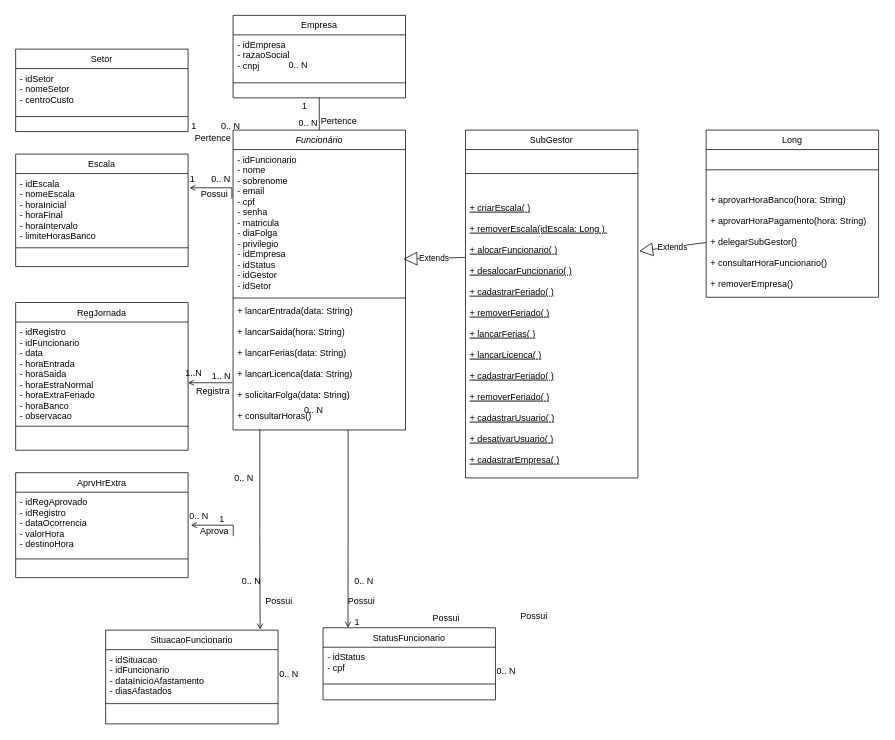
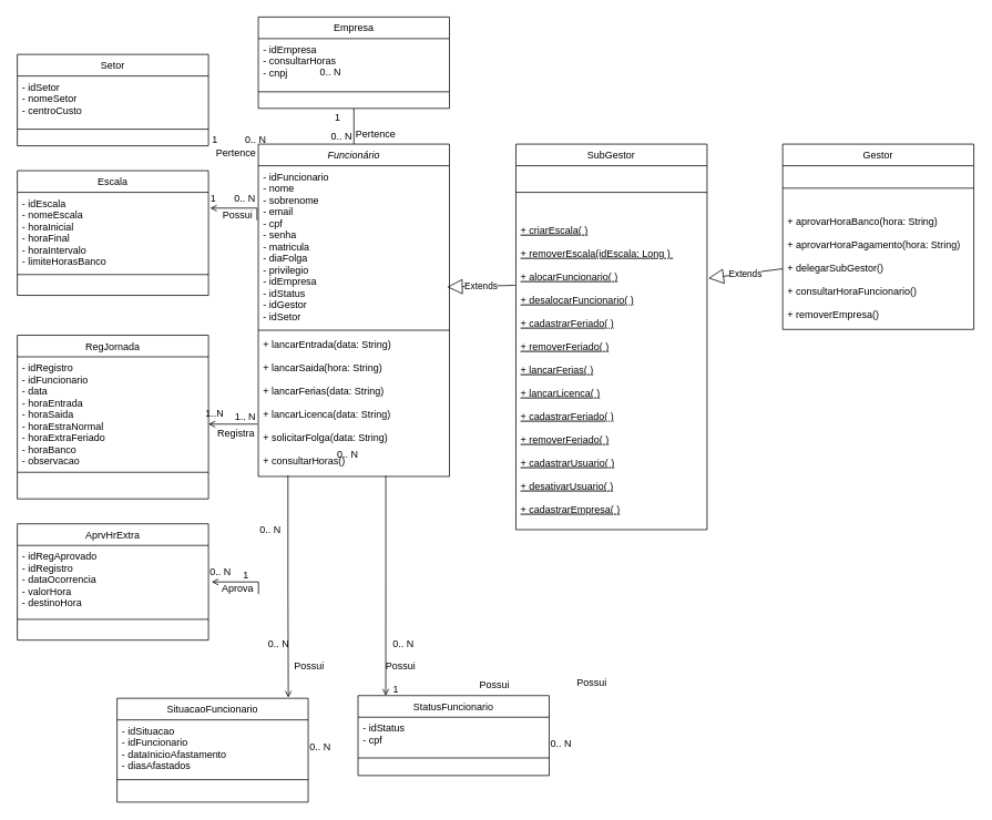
  <mxCell id="0" />
  <mxCell id="1" parent="0" />
  <mxCell id="2" value="" style="endArrow=none;shadow=0;strokeWidth=1;rounded=0;endFill=1;edgeStyle=elbowEdgeStyle;elbow=vertical;entryX=0.5;entryY=1;entryDx=0;entryDy=0;exitX=0.5;exitY=0;exitDx=0;exitDy=0;" parent="1" source="6" target="13" edge="1"><mxGeometry x="0.5" y="41" relative="1" as="geometry"><mxPoint x="425" y="170" as="sourcePoint" /><mxPoint x="274" y="226" as="targetPoint" /><mxPoint x="-40" y="32" as="offset" /><Array as="points"><mxPoint x="425" y="150" /><mxPoint x="324" y="226" /><mxPoint x="354" y="143" /></Array></mxGeometry></mxCell>
  <mxCell id="3" value="0.. N" style="resizable=0;align=left;verticalAlign=bottom;labelBackgroundColor=none;fontSize=12;" parent="2" connectable="0" vertex="1"><mxGeometry x="-1" relative="1" as="geometry"><mxPoint x="-29.08" y="-1.03" as="offset" /></mxGeometry></mxCell>
  <mxCell id="4" value="1" style="resizable=0;align=right;verticalAlign=bottom;labelBackgroundColor=none;fontSize=12;" parent="2" connectable="0" vertex="1"><mxGeometry x="1" relative="1" as="geometry"><mxPoint x="-15.0" y="19.86" as="offset" /></mxGeometry></mxCell>
  <mxCell id="5" value="Pertence&lt;br&gt;" style="text;html=1;resizable=0;points=[];;align=center;verticalAlign=middle;labelBackgroundColor=none;rounded=0;shadow=0;strokeWidth=1;fontSize=12;" parent="2" vertex="1" connectable="0"><mxGeometry x="0.5" y="49" relative="1" as="geometry"><mxPoint x="74" y="19" as="offset" /></mxGeometry></mxCell>
  <mxCell id="6" value="Funcionário" style="swimlane;fontStyle=2;align=center;verticalAlign=top;childLayout=stackLayout;horizontal=1;startSize=26;horizontalStack=0;resizeParent=1;resizeLast=0;collapsible=1;marginBottom=0;rounded=0;shadow=0;strokeWidth=1;" parent="1" vertex="1"><mxGeometry x="310" y="173" width="230" height="400" as="geometry"><mxRectangle x="230" y="140" width="160" height="26" as="alternateBounds" /></mxGeometry></mxCell>
  <mxCell id="7" value="0.. N" style="resizable=0;align=left;verticalAlign=bottom;labelBackgroundColor=none;fontSize=12;rotation=0;" parent="6" connectable="0" vertex="1"><mxGeometry y="26" width="230" as="geometry"><mxPoint x="72.526" y="-103.619" as="offset" /></mxGeometry></mxCell>
  <mxCell id="8" value="- idFuncionario&#10;- nome&#10;- sobrenome&#10;- email&#10;- cpf&#10;- senha&#10;- matricula&#10;- diaFolga&#10;- privilegio&#10;- idEmpresa&#10;- idStatus&#10;- idGestor&#10;- idSetor&#10;" style="text;align=left;verticalAlign=top;spacingLeft=4;spacingRight=4;overflow=hidden;rotatable=0;points=[[0,0.5],[1,0.5]];portConstraint=eastwest;" parent="6" vertex="1"><mxGeometry y="26" width="230" height="194" as="geometry" /></mxCell>
  <mxCell id="9" value="" style="line;html=1;strokeWidth=1;align=left;verticalAlign=middle;spacingTop=-1;spacingLeft=3;spacingRight=3;rotatable=0;labelPosition=right;points=[];portConstraint=eastwest;" parent="6" vertex="1"><mxGeometry y="220" width="230" height="8" as="geometry" /></mxCell>
  <mxCell id="10" value="+ lancarEntrada(data: String)&#10;&#10;+ lancarSaida(hora: String)&#10;&#10;+ lancarFerias(data: String)&#10;&#10;+ lancarLicenca(data: String)&#10;&#10;+ solicitarFolga(data: String)&#10;&#10;+ consultarHoras()" style="text;align=left;verticalAlign=top;spacingLeft=4;spacingRight=4;overflow=hidden;rotatable=0;points=[[0,0.5],[1,0.5]];portConstraint=eastwest;fontStyle=0" parent="6" vertex="1"><mxGeometry y="228" width="230" height="172" as="geometry" /></mxCell>
  <mxCell id="11" value="0.. N" style="resizable=0;align=left;verticalAlign=bottom;labelBackgroundColor=none;fontSize=12;rotation=0;" parent="1" connectable="0" vertex="1"><mxGeometry x="220" y="279.996" as="geometry"><mxPoint x="72.526" y="-103.619" as="offset" /></mxGeometry></mxCell>
  <mxCell id="12" value="1" style="resizable=0;align=right;verticalAlign=bottom;labelBackgroundColor=none;fontSize=12;rotation=0;" parent="1" connectable="0" vertex="1"><mxGeometry x="220.004" y="220" as="geometry"><mxPoint x="42.49" y="-43.595" as="offset" /></mxGeometry></mxCell>
  <mxCell id="13" value="Empresa" style="swimlane;fontStyle=0;align=center;verticalAlign=top;childLayout=stackLayout;horizontal=1;startSize=26;horizontalStack=0;resizeParent=1;resizeLast=0;collapsible=1;marginBottom=0;rounded=0;shadow=0;strokeWidth=1;" parent="1" vertex="1"><mxGeometry x="310" y="20" width="230" height="110" as="geometry"><mxRectangle x="550" y="140" width="160" height="26" as="alternateBounds" /></mxGeometry></mxCell>
- <mxCell id="14" value="- idEmpresa&#10;- razaoSocial&#10;- cnpj" style="text;align=left;verticalAlign=top;spacingLeft=4;spacingRight=4;overflow=hidden;rotatable=0;points=[[0,0.5],[1,0.5]];portConstraint=eastwest;" parent="13" vertex="1"><mxGeometry y="26" width="230" height="54" as="geometry" /></mxCell>
+ <mxCell id="14" value="- idEmpresa&#10;- consultarHoras&#10;- cnpj" style="text;align=left;verticalAlign=top;spacingLeft=4;spacingRight=4;overflow=hidden;rotatable=0;points=[[0,0.5],[1,0.5]];portConstraint=eastwest;" parent="13" vertex="1"><mxGeometry y="26" width="230" height="54" as="geometry" /></mxCell>
  <mxCell id="15" value="" style="line;html=1;strokeWidth=1;align=left;verticalAlign=middle;spacingTop=-1;spacingLeft=3;spacingRight=3;rotatable=0;labelPosition=right;points=[];portConstraint=eastwest;" parent="13" vertex="1"><mxGeometry y="80" width="230" height="20" as="geometry" /></mxCell>
  <mxCell id="16" value="Setor" style="swimlane;fontStyle=0;align=center;verticalAlign=top;childLayout=stackLayout;horizontal=1;startSize=26;horizontalStack=0;resizeParent=1;resizeLast=0;collapsible=1;marginBottom=0;rounded=0;shadow=0;strokeWidth=1;" parent="1" vertex="1"><mxGeometry x="20" y="65" width="230" height="110" as="geometry"><mxRectangle x="550" y="140" width="160" height="26" as="alternateBounds" /></mxGeometry></mxCell>
  <mxCell id="17" value="- idSetor&#10;- nomeSetor&#10;- centroCusto" style="text;align=left;verticalAlign=top;spacingLeft=4;spacingRight=4;overflow=hidden;rotatable=0;points=[[0,0.5],[1,0.5]];portConstraint=eastwest;" parent="16" vertex="1"><mxGeometry y="26" width="230" height="54" as="geometry" /></mxCell>
  <mxCell id="18" value="" style="line;html=1;strokeWidth=1;align=left;verticalAlign=middle;spacingTop=-1;spacingLeft=3;spacingRight=3;rotatable=0;labelPosition=right;points=[];portConstraint=eastwest;" parent="16" vertex="1"><mxGeometry y="80" width="230" height="20" as="geometry" /></mxCell>
  <mxCell id="19" value="Escala" style="swimlane;fontStyle=0;align=center;verticalAlign=top;childLayout=stackLayout;horizontal=1;startSize=26;horizontalStack=0;resizeParent=1;resizeLast=0;collapsible=1;marginBottom=0;rounded=0;shadow=0;strokeWidth=1;" parent="1" vertex="1"><mxGeometry x="20" y="205" width="230" height="150" as="geometry"><mxRectangle x="550" y="140" width="160" height="26" as="alternateBounds" /></mxGeometry></mxCell>
  <mxCell id="20" value="- idEscala&#10;- nomeEscala&#10;- horaInicial&#10;- horaFinal&#10;- horaIntervalo&#10;- limiteHorasBanco" style="text;align=left;verticalAlign=top;spacingLeft=4;spacingRight=4;overflow=hidden;rotatable=0;points=[[0,0.5],[1,0.5]];portConstraint=eastwest;" parent="19" vertex="1"><mxGeometry y="26" width="230" height="94" as="geometry" /></mxCell>
  <mxCell id="21" value="" style="line;html=1;strokeWidth=1;align=left;verticalAlign=middle;spacingTop=-1;spacingLeft=3;spacingRight=3;rotatable=0;labelPosition=right;points=[];portConstraint=eastwest;" parent="19" vertex="1"><mxGeometry y="120" width="230" height="10" as="geometry" /></mxCell>
  <mxCell id="22" value="Pertence&lt;br&gt;" style="text;html=1;resizable=0;points=[];;align=center;verticalAlign=middle;labelBackgroundColor=none;rounded=0;shadow=0;strokeWidth=1;fontSize=12;" parent="1" vertex="1" connectable="0"><mxGeometry x="282" y="183" as="geometry" /></mxCell>
  <mxCell id="23" value="Possui&lt;br&gt;" style="text;html=1;resizable=0;points=[];;align=center;verticalAlign=middle;labelBackgroundColor=none;rounded=0;shadow=0;strokeWidth=1;fontSize=12;" parent="1" vertex="1" connectable="0"><mxGeometry x="282" y="220" as="geometry"><mxPoint x="2" y="38" as="offset" /></mxGeometry></mxCell>
  <mxCell id="24" value="" style="endArrow=open;shadow=0;strokeWidth=1;rounded=0;endFill=1;edgeStyle=elbowEdgeStyle;elbow=vertical;exitX=-0.007;exitY=0.338;exitDx=0;exitDy=0;exitPerimeter=0;" parent="1" source="8" edge="1"><mxGeometry x="0.5" y="41" relative="1" as="geometry"><mxPoint x="280" y="243" as="sourcePoint" /><mxPoint x="252" y="250" as="targetPoint" /><mxPoint x="-40" y="32" as="offset" /><Array as="points"><mxPoint x="280" y="250" /><mxPoint x="179" y="296" /><mxPoint x="209" y="213" /></Array></mxGeometry></mxCell>
  <mxCell id="25" value="0.. N" style="resizable=0;align=left;verticalAlign=bottom;labelBackgroundColor=none;fontSize=12;" parent="24" connectable="0" vertex="1"><mxGeometry x="-1" relative="1" as="geometry"><mxPoint x="-29.08" y="-17.8" as="offset" /></mxGeometry></mxCell>
  <mxCell id="26" value="1" style="resizable=0;align=right;verticalAlign=bottom;labelBackgroundColor=none;fontSize=12;" parent="24" connectable="0" vertex="1"><mxGeometry x="1" relative="1" as="geometry"><mxPoint x="8.39" y="-3.81" as="offset" /></mxGeometry></mxCell>
  <mxCell id="27" value="Extends" style="endArrow=block;endSize=16;endFill=0;html=1;entryX=0.988;entryY=0;entryDx=0;entryDy=0;entryPerimeter=0;exitX=-0.004;exitY=0.216;exitDx=0;exitDy=0;exitPerimeter=0;" parent="1" source="34" edge="1"><mxGeometry width="160" relative="1" as="geometry"><mxPoint x="613" y="345" as="sourcePoint" /><mxPoint x="537.24" y="345" as="targetPoint" /></mxGeometry></mxCell>
  <mxCell id="28" value="Extends" style="endArrow=block;endSize=16;endFill=0;html=1;entryX=1.007;entryY=0.193;entryDx=0;entryDy=0;entryPerimeter=0;exitX=0;exitY=0.5;exitDx=0;exitDy=0;" parent="1" source="31" target="34" edge="1"><mxGeometry width="160" relative="1" as="geometry"><mxPoint x="580" y="490" as="sourcePoint" /><mxPoint x="547.24" y="355" as="targetPoint" /></mxGeometry></mxCell>
- <mxCell id="29" value="Long&#10;" style="swimlane;fontStyle=0;align=center;verticalAlign=top;childLayout=stackLayout;horizontal=1;startSize=26;horizontalStack=0;resizeParent=1;resizeLast=0;collapsible=1;marginBottom=0;rounded=0;shadow=0;strokeWidth=1;" parent="1" vertex="1"><mxGeometry x="941" y="173" width="230" height="223" as="geometry"><mxRectangle x="340" y="380" width="170" height="26" as="alternateBounds" /></mxGeometry></mxCell>
+ <mxCell id="29" value="Gestor&#10;" style="swimlane;fontStyle=0;align=center;verticalAlign=top;childLayout=stackLayout;horizontal=1;startSize=26;horizontalStack=0;resizeParent=1;resizeLast=0;collapsible=1;marginBottom=0;rounded=0;shadow=0;strokeWidth=1;" parent="1" vertex="1"><mxGeometry x="941" y="173" width="230" height="223" as="geometry"><mxRectangle x="340" y="380" width="170" height="26" as="alternateBounds" /></mxGeometry></mxCell>
  <mxCell id="30" value="" style="line;html=1;strokeWidth=1;align=left;verticalAlign=middle;spacingTop=-1;spacingLeft=3;spacingRight=3;rotatable=0;labelPosition=right;points=[];portConstraint=eastwest;" parent="29" vertex="1"><mxGeometry y="26" width="230" height="54" as="geometry" /></mxCell>
  <mxCell id="31" value="+ aprovarHoraBanco(hora: String)&#10;&#10;+ aprovarHoraPagamento(hora: String)&#10;&#10;+ delegarSubGestor()&#10;&#10;+ consultarHoraFuncionario()&#10;&#10;+ removerEmpresa()&#10;" style="text;align=left;verticalAlign=top;spacingLeft=4;spacingRight=4;overflow=hidden;rotatable=0;points=[[0,0.5],[1,0.5]];portConstraint=eastwest;fontStyle=0" parent="29" vertex="1"><mxGeometry y="80" width="230" height="140" as="geometry" /></mxCell>
  <mxCell id="32" value="SubGestor" style="swimlane;fontStyle=0;align=center;verticalAlign=top;childLayout=stackLayout;horizontal=1;startSize=26;horizontalStack=0;resizeParent=1;resizeLast=0;collapsible=1;marginBottom=0;rounded=0;shadow=0;strokeWidth=1;" parent="1" vertex="1"><mxGeometry x="620" y="173" width="230" height="464" as="geometry"><mxRectangle x="130" y="380" width="160" height="26" as="alternateBounds" /></mxGeometry></mxCell>
  <mxCell id="33" value="" style="line;html=1;strokeWidth=1;align=left;verticalAlign=middle;spacingTop=-1;spacingLeft=3;spacingRight=3;rotatable=0;labelPosition=right;points=[];portConstraint=eastwest;" parent="32" vertex="1"><mxGeometry y="26" width="230" height="64" as="geometry" /></mxCell>
  <mxCell id="34" value="+ criarEscala( )&#10;&#10;+ removerEscala(idEscala: Long ) &#10;&#10;+ alocarFuncionario( )&#10;&#10;+ desalocarFuncionario( )&#10;&#10;+ cadastrarFeriado( )&#10;&#10;+ removerFeriado( )&#10;&#10;+ lancarFerias( )&#10;&#10;+ lancarLicenca( )&#10;&#10;+ cadastrarFeriado( )&#10;&#10;+ removerFeriado( )&#10;&#10;+ cadastrarUsuario( )&#10;&#10;+ desativarUsuario( )&#10;&#10;+ cadastrarEmpresa( )&#10;&#10;" style="text;align=left;verticalAlign=top;spacingLeft=4;spacingRight=4;overflow=hidden;rotatable=0;points=[[0,0.5],[1,0.5]];portConstraint=eastwest;fontStyle=4" parent="32" vertex="1"><mxGeometry y="90" width="230" height="370" as="geometry" /></mxCell>
  <mxCell id="35" value="RegJornada" style="swimlane;fontStyle=0;align=center;verticalAlign=top;childLayout=stackLayout;horizontal=1;startSize=26;horizontalStack=0;resizeParent=1;resizeLast=0;collapsible=1;marginBottom=0;rounded=0;shadow=0;strokeWidth=1;" parent="1" vertex="1"><mxGeometry x="20" y="403" width="230" height="197" as="geometry"><mxRectangle x="550" y="140" width="160" height="26" as="alternateBounds" /></mxGeometry></mxCell>
  <mxCell id="36" value="- idRegistro&#10;- idFuncionario&#10;- data&#10;- horaEntrada&#10;- horaSaida&#10;- horaEstraNormal&#10;- horaExtraFeriado&#10;- horaBanco&#10;- observacao" style="text;align=left;verticalAlign=top;spacingLeft=4;spacingRight=4;overflow=hidden;rotatable=0;points=[[0,0.5],[1,0.5]];portConstraint=eastwest;" parent="35" vertex="1"><mxGeometry y="26" width="230" height="134" as="geometry" /></mxCell>
  <mxCell id="37" value="" style="line;html=1;strokeWidth=1;align=left;verticalAlign=middle;spacingTop=-1;spacingLeft=3;spacingRight=3;rotatable=0;labelPosition=right;points=[];portConstraint=eastwest;" parent="35" vertex="1"><mxGeometry y="160" width="230" height="10" as="geometry" /></mxCell>
  <mxCell id="38" value="" style="endArrow=open;shadow=0;strokeWidth=1;rounded=0;endFill=1;edgeStyle=elbowEdgeStyle;elbow=vertical;" parent="1" edge="1"><mxGeometry x="0.5" y="41" relative="1" as="geometry"><mxPoint x="309" y="510" as="sourcePoint" /><mxPoint x="250" y="510" as="targetPoint" /><mxPoint x="-40" y="32" as="offset" /><Array as="points"><mxPoint x="278" y="510" /><mxPoint x="177" y="556" /><mxPoint x="207" y="473" /></Array></mxGeometry></mxCell>
  <mxCell id="39" value="1.. N" style="resizable=0;align=left;verticalAlign=bottom;labelBackgroundColor=none;fontSize=12;" parent="38" connectable="0" vertex="1"><mxGeometry x="-1" relative="1" as="geometry"><mxPoint x="-29.08" as="offset" /></mxGeometry></mxCell>
  <mxCell id="40" value="1..N&#10;" style="resizable=0;align=right;verticalAlign=bottom;labelBackgroundColor=none;fontSize=12;" parent="38" connectable="0" vertex="1"><mxGeometry x="1" relative="1" as="geometry"><mxPoint x="19.86" y="10.0" as="offset" /></mxGeometry></mxCell>
  <mxCell id="41" value="Registra" style="text;html=1;resizable=0;points=[];;align=center;verticalAlign=middle;labelBackgroundColor=none;rounded=0;shadow=0;strokeWidth=1;fontSize=12;" parent="1" vertex="1" connectable="0"><mxGeometry x="282" y="520" as="geometry" /></mxCell>
  <mxCell id="42" value="AprvHrExtra" style="swimlane;fontStyle=0;align=center;verticalAlign=top;childLayout=stackLayout;horizontal=1;startSize=26;horizontalStack=0;resizeParent=1;resizeLast=0;collapsible=1;marginBottom=0;rounded=0;shadow=0;strokeWidth=1;" parent="1" vertex="1"><mxGeometry x="20" y="630" width="230" height="140" as="geometry"><mxRectangle x="550" y="140" width="160" height="26" as="alternateBounds" /></mxGeometry></mxCell>
  <mxCell id="43" value="- idRegAprovado&#10;- idRegistro&#10;- dataOcorrencia&#10;- valorHora&#10;- destinoHora" style="text;align=left;verticalAlign=top;spacingLeft=4;spacingRight=4;overflow=hidden;rotatable=0;points=[[0,0.5],[1,0.5]];portConstraint=eastwest;" parent="42" vertex="1"><mxGeometry y="26" width="230" height="84" as="geometry" /></mxCell>
  <mxCell id="44" value="" style="line;html=1;strokeWidth=1;align=left;verticalAlign=middle;spacingTop=-1;spacingLeft=3;spacingRight=3;rotatable=0;labelPosition=right;points=[];portConstraint=eastwest;" parent="42" vertex="1"><mxGeometry y="110" width="230" height="10" as="geometry" /></mxCell>
  <mxCell id="45" value="" style="endArrow=open;shadow=0;strokeWidth=1;rounded=0;endFill=1;edgeStyle=elbowEdgeStyle;elbow=vertical;exitX=-0.007;exitY=0.338;exitDx=0;exitDy=0;exitPerimeter=0;" parent="1" edge="1"><mxGeometry x="0.5" y="41" relative="1" as="geometry"><mxPoint x="310.2" y="714.572" as="sourcePoint" /><mxPoint x="253.81" y="700" as="targetPoint" /><mxPoint x="-40" y="32" as="offset" /><Array as="points"><mxPoint x="281.81" y="700" /><mxPoint x="180.81" y="746" /><mxPoint x="210.81" y="663" /></Array></mxGeometry></mxCell>
  <mxCell id="46" value="0.. N" style="resizable=0;align=left;verticalAlign=bottom;labelBackgroundColor=none;fontSize=12;" parent="45" connectable="0" vertex="1"><mxGeometry x="-1" relative="1" as="geometry"><mxPoint x="-60.2" y="-17.8" as="offset" /></mxGeometry></mxCell>
  <mxCell id="47" value="1" style="resizable=0;align=right;verticalAlign=bottom;labelBackgroundColor=none;fontSize=12;" parent="45" connectable="0" vertex="1"><mxGeometry x="1" relative="1" as="geometry"><mxPoint x="45.82" as="offset" /></mxGeometry></mxCell>
  <mxCell id="48" value="Possui&lt;br&gt;" style="text;html=1;resizable=0;points=[];;align=center;verticalAlign=middle;labelBackgroundColor=none;rounded=0;shadow=0;strokeWidth=1;fontSize=12;" parent="45" vertex="1" connectable="0"><mxGeometry x="0.5" y="49" relative="1" as="geometry"><mxPoint x="208.56" y="51" as="offset" /></mxGeometry></mxCell>
  <mxCell id="49" value="Aprova" style="text;html=1;resizable=0;points=[];;align=center;verticalAlign=middle;labelBackgroundColor=none;rounded=0;shadow=0;strokeWidth=1;fontSize=12;" parent="1" vertex="1" connectable="0"><mxGeometry x="306" y="499.5" as="geometry"><mxPoint x="-22" y="208" as="offset" /></mxGeometry></mxCell>
  <mxCell id="50" value="0.. N" style="resizable=0;align=left;verticalAlign=bottom;labelBackgroundColor=none;fontSize=12;" parent="1" connectable="0" vertex="1"><mxGeometry x="370" y="906.772" as="geometry" /></mxCell>
  <mxCell id="51" value="SituacaoFuncionario" style="swimlane;fontStyle=0;align=center;verticalAlign=top;childLayout=stackLayout;horizontal=1;startSize=26;horizontalStack=0;resizeParent=1;resizeLast=0;collapsible=1;marginBottom=0;rounded=0;shadow=0;strokeWidth=1;" parent="1" vertex="1"><mxGeometry x="140" y="840" width="230" height="125" as="geometry"><mxRectangle x="550" y="140" width="160" height="26" as="alternateBounds" /></mxGeometry></mxCell>
  <mxCell id="52" value="- idSituacao&#10;- idFuncionario&#10;- dataInicioAfastamento&#10;- diasAfastados" style="text;align=left;verticalAlign=top;spacingLeft=4;spacingRight=4;overflow=hidden;rotatable=0;points=[[0,0.5],[1,0.5]];portConstraint=eastwest;" parent="51" vertex="1"><mxGeometry y="26" width="230" height="67" as="geometry" /></mxCell>
  <mxCell id="53" value="" style="line;html=1;strokeWidth=1;align=left;verticalAlign=middle;spacingTop=-1;spacingLeft=3;spacingRight=3;rotatable=0;labelPosition=right;points=[];portConstraint=eastwest;" parent="51" vertex="1"><mxGeometry y="93" width="230" height="10" as="geometry" /></mxCell>
  <mxCell id="54" value="0.. N" style="resizable=0;align=left;verticalAlign=bottom;labelBackgroundColor=none;fontSize=12;" parent="1" connectable="0" vertex="1"><mxGeometry x="660" y="903.542" as="geometry" /></mxCell>
  <mxCell id="55" value="StatusFuncionario&#10;" style="swimlane;fontStyle=0;align=center;verticalAlign=top;childLayout=stackLayout;horizontal=1;startSize=26;horizontalStack=0;resizeParent=1;resizeLast=0;collapsible=1;marginBottom=0;rounded=0;shadow=0;strokeWidth=1;" parent="1" vertex="1"><mxGeometry x="430" y="836.77" width="230" height="96.23" as="geometry"><mxRectangle x="550" y="140" width="160" height="26" as="alternateBounds" /></mxGeometry></mxCell>
  <mxCell id="56" value="- idStatus&#10;- cpf" style="text;align=left;verticalAlign=top;spacingLeft=4;spacingRight=4;overflow=hidden;rotatable=0;points=[[0,0.5],[1,0.5]];portConstraint=eastwest;" parent="55" vertex="1"><mxGeometry y="26" width="230" height="44" as="geometry" /></mxCell>
  <mxCell id="57" value="" style="line;html=1;strokeWidth=1;align=left;verticalAlign=middle;spacingTop=-1;spacingLeft=3;spacingRight=3;rotatable=0;labelPosition=right;points=[];portConstraint=eastwest;" parent="55" vertex="1"><mxGeometry y="70" width="230" height="10" as="geometry" /></mxCell>
  <mxCell id="58" value="Possui&lt;br&gt;" style="text;html=1;resizable=0;points=[];;align=center;verticalAlign=middle;labelBackgroundColor=none;rounded=0;shadow=0;strokeWidth=1;fontSize=12;" parent="1" vertex="1" connectable="0"><mxGeometry x="370.001" y="800" as="geometry" /></mxCell>
  <mxCell id="59" value="" style="endArrow=open;shadow=0;strokeWidth=1;rounded=0;endFill=1;edgeStyle=elbowEdgeStyle;elbow=vertical;exitX=0.155;exitY=0.994;exitDx=0;exitDy=0;exitPerimeter=0;entryX=0.896;entryY=-0.006;entryDx=0;entryDy=0;entryPerimeter=0;" parent="1" source="10" target="51" edge="1"><mxGeometry x="0.5" y="41" relative="1" as="geometry"><mxPoint x="354.01" y="770.784" as="sourcePoint" /><mxPoint x="345" y="839" as="targetPoint" /><mxPoint x="-40" y="32" as="offset" /><Array as="points" /></mxGeometry></mxCell>
  <mxCell id="60" value="0.. N" style="resizable=0;align=left;verticalAlign=bottom;labelBackgroundColor=none;fontSize=12;" parent="59" connectable="0" vertex="1"><mxGeometry x="-1" relative="1" as="geometry"><mxPoint x="-35.65" y="74.03" as="offset" /></mxGeometry></mxCell>
  <mxCell id="61" value="Possui&lt;br&gt;" style="text;html=1;resizable=0;points=[];;align=center;verticalAlign=middle;labelBackgroundColor=none;rounded=0;shadow=0;strokeWidth=1;fontSize=12;" parent="59" vertex="1" connectable="0"><mxGeometry x="0.5" y="49" relative="1" as="geometry"><mxPoint x="198.17" y="51" as="offset" /></mxGeometry></mxCell>
  <mxCell id="62" value="" style="endArrow=open;shadow=0;strokeWidth=1;rounded=0;endFill=1;edgeStyle=elbowEdgeStyle;elbow=vertical;entryX=0.145;entryY=0.001;entryDx=0;entryDy=0;entryPerimeter=0;exitX=0.667;exitY=0.996;exitDx=0;exitDy=0;exitPerimeter=0;" parent="1" source="10" target="55" edge="1"><mxGeometry x="0.5" y="41" relative="1" as="geometry"><mxPoint x="390" y="790" as="sourcePoint" /><mxPoint x="360.91" y="851.12" as="targetPoint" /><mxPoint x="-40" y="32" as="offset" /><Array as="points" /></mxGeometry></mxCell>
  <mxCell id="63" value="0.. N" style="resizable=0;align=left;verticalAlign=bottom;labelBackgroundColor=none;fontSize=12;" parent="62" connectable="0" vertex="1"><mxGeometry x="-1" relative="1" as="geometry"><mxPoint x="-60.2" y="-17.8" as="offset" /></mxGeometry></mxCell>
  <mxCell id="64" value="1" style="resizable=0;align=right;verticalAlign=bottom;labelBackgroundColor=none;fontSize=12;" parent="62" connectable="0" vertex="1"><mxGeometry x="1" relative="1" as="geometry"><mxPoint x="16.65" as="offset" /></mxGeometry></mxCell>
  <mxCell id="65" value="Possui&lt;br&gt;" style="text;html=1;resizable=0;points=[];;align=center;verticalAlign=middle;labelBackgroundColor=none;rounded=0;shadow=0;strokeWidth=1;fontSize=12;" parent="62" vertex="1" connectable="0"><mxGeometry x="0.5" y="49" relative="1" as="geometry"><mxPoint x="198.17" y="51" as="offset" /></mxGeometry></mxCell>
  <mxCell id="66" value="0.. N" style="resizable=0;align=left;verticalAlign=bottom;labelBackgroundColor=none;fontSize=12;" parent="1" connectable="0" vertex="1"><mxGeometry x="320" y="782.998" as="geometry" /></mxCell>
  <mxCell id="67" value="0.. N" style="resizable=0;align=left;verticalAlign=bottom;labelBackgroundColor=none;fontSize=12;" parent="1" connectable="0" vertex="1"><mxGeometry x="470" y="782.998" as="geometry" /></mxCell>
